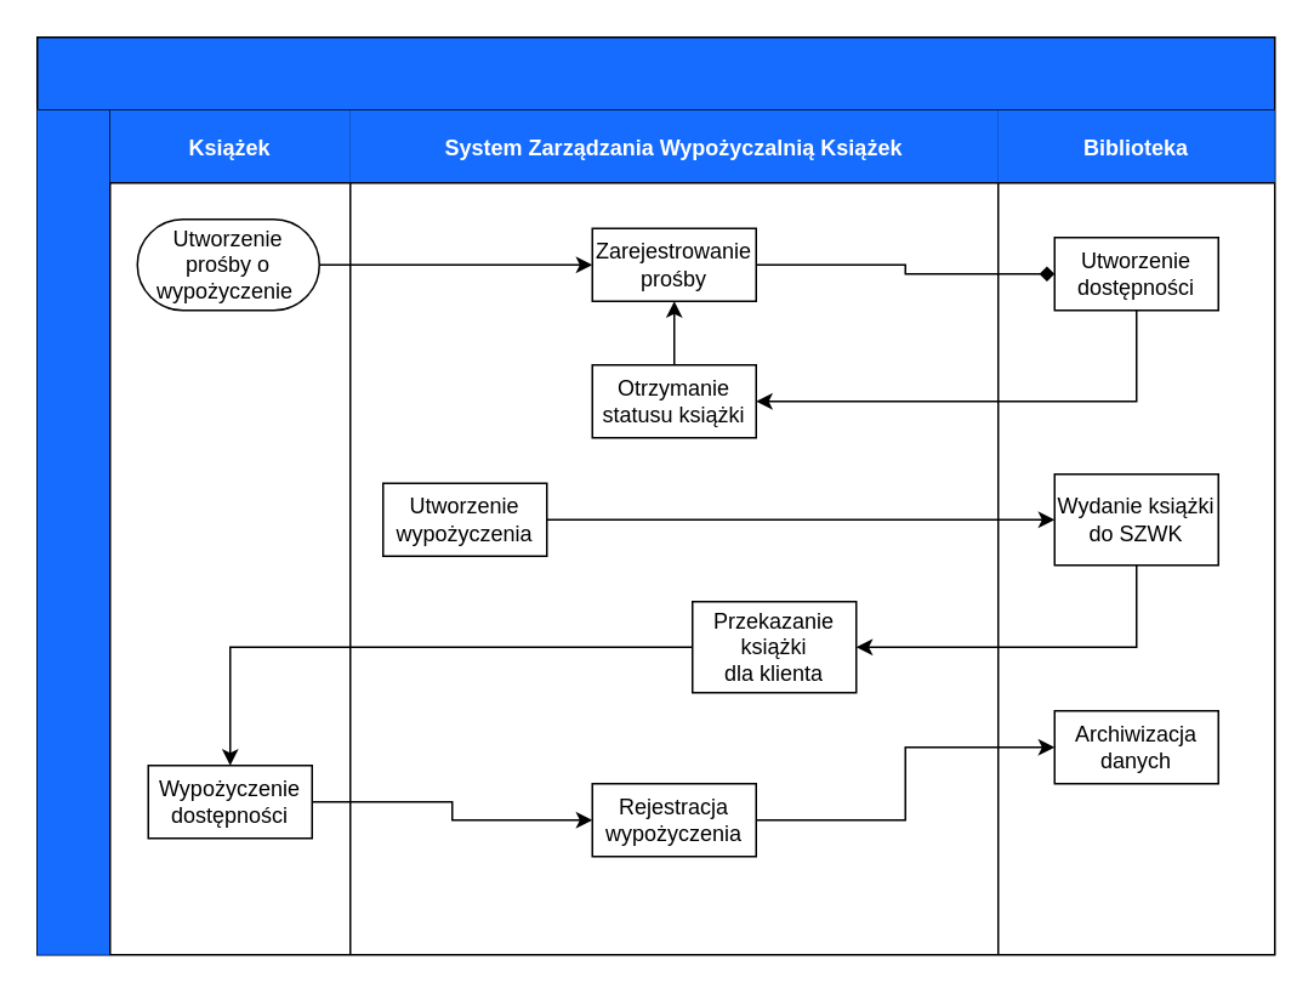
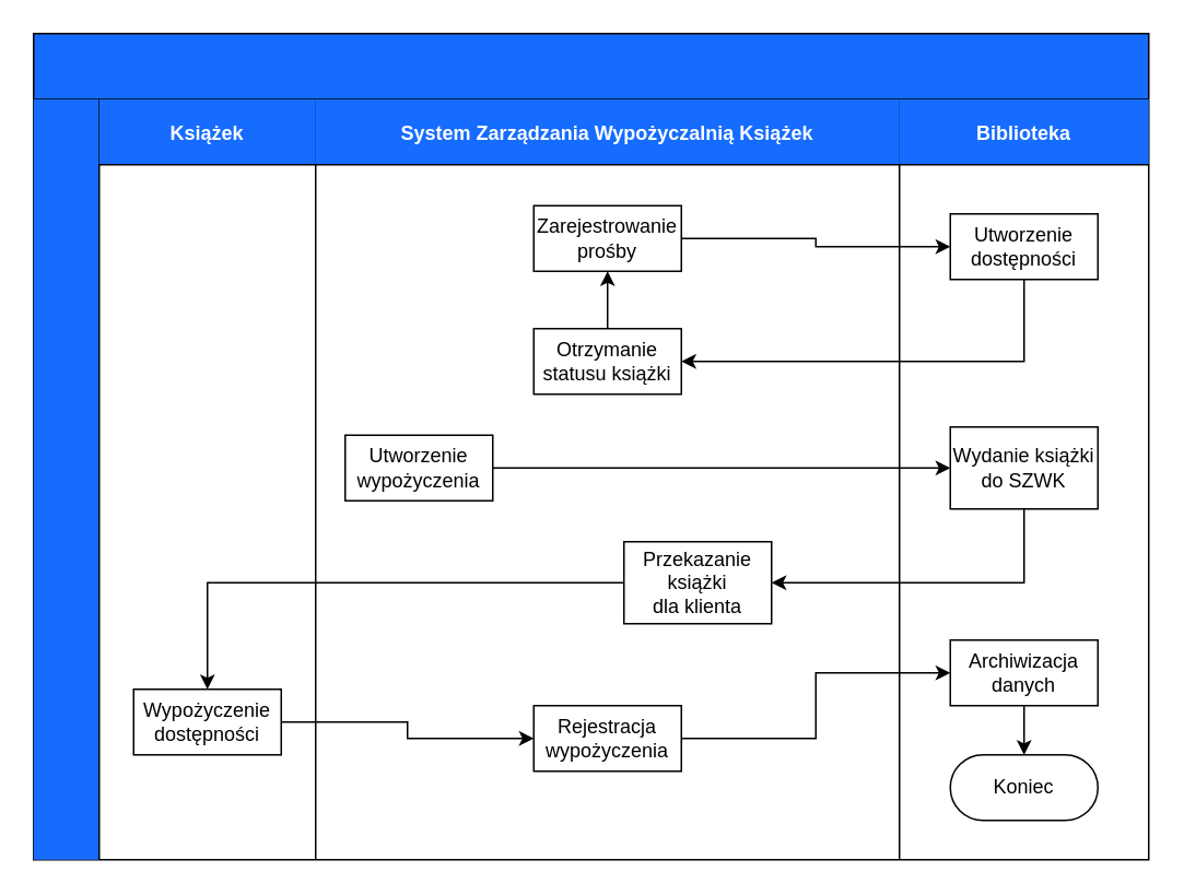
  <mxCell id="0" />
  <mxCell id="1" parent="0" />
  <mxCell id="2" value="" style="shape=table;childLayout=tableLayout;startSize=40;collapsible=0;recursiveResize=0;expand=0;fillColor=#166CFF;fontStyle=1" parent="1" vertex="1"><mxGeometry x="20" y="20" width="680" height="504" as="geometry" /></mxCell>
  <mxCell id="3" value="" style="shape=tableRow;horizontal=0;swimlaneHead=0;swimlaneBody=0;top=0;left=0;bottom=0;right=0;fillColor=#166CFF;points=[[0,0.5],[1,0.5]];portConstraint=eastwest;startSize=40;collapsible=0;recursiveResize=0;expand=0;fontStyle=1;" parent="2" vertex="1"><mxGeometry y="40" width="680" height="464" as="geometry" /></mxCell>
  <mxCell id="4" value="Książek" style="swimlane;swimlaneHead=0;swimlaneBody=0;connectable=0;fillColor=#166CFF;startSize=40;collapsible=0;recursiveResize=0;expand=0;fontStyle=1;fontColor=#FFFFFF;" parent="3" vertex="1"><mxGeometry x="40" width="132" height="464" as="geometry"><mxRectangle width="132" height="464" as="alternateBounds" /></mxGeometry></mxCell>
- <mxCell id="5" value="Utworzenie prośby o wypożyczenie&amp;nbsp;" style="rounded=1;whiteSpace=wrap;html=1;arcSize=50;" parent="4" vertex="1"><mxGeometry x="15" y="60" width="100" height="50" as="geometry" /></mxCell>
  <mxCell id="6" value="Wypożyczenie dostępności" style="rounded=0;whiteSpace=wrap;html=1;" vertex="1" parent="4"><mxGeometry x="21" y="360" width="90" height="40" as="geometry" /></mxCell>
  <mxCell id="7" value="System Zarządzania Wypożyczalnią Książek" style="swimlane;swimlaneHead=0;swimlaneBody=0;connectable=0;fillColor=#166CFF;startSize=40;collapsible=0;recursiveResize=0;expand=0;fontStyle=1;fontColor=#FFFFFF;" parent="3" vertex="1"><mxGeometry x="172" width="356" height="464" as="geometry"><mxRectangle width="356" height="464" as="alternateBounds" /></mxGeometry></mxCell>
  <mxCell id="8" value="Zarejestrowanie prośby" style="rounded=0;whiteSpace=wrap;html=1;" parent="7" vertex="1"><mxGeometry x="133" y="65" width="90" height="40" as="geometry" /></mxCell>
  <mxCell id="9" value="Otrzymanie statusu książki" style="rounded=0;whiteSpace=wrap;html=1;" parent="7" vertex="1"><mxGeometry x="133" y="140" width="90" height="40" as="geometry" /></mxCell>
  <mxCell id="10" value="Utworzenie wypożyczenia" style="rounded=0;whiteSpace=wrap;html=1;" vertex="1" parent="7"><mxGeometry x="18" y="205" width="90" height="40" as="geometry" /></mxCell>
  <mxCell id="11" style="edgeStyle=orthogonalEdgeStyle;rounded=0;orthogonalLoop=1;jettySize=auto;html=1;" edge="1" parent="7" source="9" target="8"><mxGeometry relative="1" as="geometry" /></mxCell>
  <mxCell id="12" value="Rejestracja wypożyczenia" style="rounded=0;whiteSpace=wrap;html=1;" vertex="1" parent="7"><mxGeometry x="133" y="370" width="90" height="40" as="geometry" /></mxCell>
  <mxCell id="13" value="Przekazanie książki dla&lt;span style=&quot;color: rgba(0, 0, 0, 0); font-family: monospace; font-size: 0px; text-align: start; text-wrap: nowrap;&quot;&gt;%3CmxGraphModel%3E%3Croot%3E%3CmxCell%20id%3D%220%22%2F%3E%3CmxCell%20id%3D%221%22%20parent%3D%220%22%2F%3E%3CmxCell%20id%3D%222%22%20value%3D%22Wypo%C5%BCyczenie%20ksi%C4%85%C5%BCki%22%20style%3D%22rounded%3D0%3BwhiteSpace%3Dwrap%3Bhtml%3D1%3B%22%20vertex%3D%221%22%20parent%3D%221%22%3E%3CmxGeometry%20x%3D%22181%22%20y%3D%22460%22%20width%3D%2290%22%20height%3D%2240%22%20as%3D%22geometry%22%2F%3E%3C%2FmxCell%3E%3C%2Froot%3E%3C%2FmxGraphModel%3E&lt;/span&gt;&amp;nbsp;klienta" style="rounded=0;whiteSpace=wrap;html=1;" vertex="1" parent="7"><mxGeometry x="188" y="270" width="90" height="50" as="geometry" /></mxCell>
  <mxCell id="14" value="Biblioteka" style="swimlane;swimlaneHead=0;swimlaneBody=0;connectable=0;fillColor=#166CFF;startSize=40;collapsible=0;recursiveResize=0;expand=0;fontStyle=1;fontColor=#FFFFFF;" parent="3" vertex="1"><mxGeometry x="528" width="152" height="464" as="geometry"><mxRectangle width="152" height="464" as="alternateBounds" /></mxGeometry></mxCell>
  <mxCell id="15" value="Utworzenie dostępności" style="rounded=0;whiteSpace=wrap;html=1;" parent="14" vertex="1"><mxGeometry x="31" y="70" width="90" height="40" as="geometry" /></mxCell>
  <mxCell id="16" value="Wydanie książki do SZWK&lt;span style=&quot;color: rgba(0, 0, 0, 0); font-family: monospace; font-size: 0px; text-align: start; text-wrap: nowrap;&quot;&gt;%3CmxGraphModel%3E%3Croot%3E%3CmxCell%20id%3D%220%22%2F%3E%3CmxCell%20id%3D%221%22%20parent%3D%220%22%2F%3E%3CmxCell%20id%3D%222%22%20value%3D%22Wypo%C5%BCyczenie%20ksi%C4%85%C5%BCki%22%20style%3D%22rounded%3D0%3BwhiteSpace%3Dwrap%3Bhtml%3D1%3B%22%20vertex%3D%221%22%20parent%3D%221%22%3E%3CmxGeometry%20x%3D%22181%22%20y%3D%22460%22%20width%3D%2290%22%20height%3D%2240%22%20as%3D%22geometry%22%2F%3E%3C%2FmxCell%3E%3C%2Froot%3E%3C%2FmxGraphModel%&lt;/span&gt;" style="rounded=0;whiteSpace=wrap;html=1;" vertex="1" parent="14"><mxGeometry x="31" y="200" width="90" height="50" as="geometry" /></mxCell>
+ <mxCell id="17" value="Koniec" style="rounded=1;whiteSpace=wrap;html=1;arcSize=50;" parent="14" vertex="1"><mxGeometry x="31" y="400" width="90" height="40" as="geometry" /></mxCell>
+ <mxCell id="18" style="edgeStyle=orthogonalEdgeStyle;rounded=0;orthogonalLoop=1;jettySize=auto;html=1;entryX=0.5;entryY=0;entryDx=0;entryDy=0;" edge="1" parent="14" source="19" target="17"><mxGeometry relative="1" as="geometry" /></mxCell>
  <mxCell id="19" value="Archiwizacja danych" style="rounded=0;whiteSpace=wrap;html=1;" vertex="1" parent="14"><mxGeometry x="31" y="330" width="90" height="40" as="geometry" /></mxCell>
- <mxCell id="20" style="edgeStyle=orthogonalEdgeStyle;rounded=0;orthogonalLoop=1;jettySize=auto;html=1;" parent="3" source="5" target="8" edge="1"><mxGeometry relative="1" as="geometry" /></mxCell>
- <mxCell id="21" style="edgeStyle=orthogonalEdgeStyle;rounded=0;orthogonalLoop=1;jettySize=auto;html=1;endArrow=diamond;" edge="1" parent="3" source="8" target="15"><mxGeometry relative="1" as="geometry" /></mxCell>
+ <mxCell id="21" style="edgeStyle=orthogonalEdgeStyle;rounded=0;orthogonalLoop=1;jettySize=auto;html=1;" edge="1" parent="3" source="8" target="15"><mxGeometry relative="1" as="geometry" /></mxCell>
  <mxCell id="22" style="edgeStyle=orthogonalEdgeStyle;rounded=0;orthogonalLoop=1;jettySize=auto;html=1;entryX=0;entryY=0.5;entryDx=0;entryDy=0;" edge="1" parent="3" source="10" target="16"><mxGeometry relative="1" as="geometry" /></mxCell>
  <mxCell id="23" style="edgeStyle=orthogonalEdgeStyle;rounded=0;orthogonalLoop=1;jettySize=auto;html=1;entryX=0;entryY=0.5;entryDx=0;entryDy=0;" edge="1" parent="3" source="6" target="12"><mxGeometry relative="1" as="geometry" /></mxCell>
  <mxCell id="24" style="edgeStyle=orthogonalEdgeStyle;rounded=0;orthogonalLoop=1;jettySize=auto;html=1;entryX=0.5;entryY=0;entryDx=0;entryDy=0;" edge="1" parent="3" source="13" target="6"><mxGeometry relative="1" as="geometry" /></mxCell>
  <mxCell id="25" style="edgeStyle=orthogonalEdgeStyle;rounded=0;orthogonalLoop=1;jettySize=auto;html=1;entryX=1;entryY=0.5;entryDx=0;entryDy=0;" edge="1" parent="3" source="15" target="9"><mxGeometry relative="1" as="geometry"><Array as="points"><mxPoint x="604" y="160" /></Array></mxGeometry></mxCell>
  <mxCell id="26" style="edgeStyle=orthogonalEdgeStyle;rounded=0;orthogonalLoop=1;jettySize=auto;html=1;entryX=1;entryY=0.5;entryDx=0;entryDy=0;" edge="1" parent="3" source="16" target="13"><mxGeometry relative="1" as="geometry"><Array as="points"><mxPoint x="604" y="295" /></Array></mxGeometry></mxCell>
  <mxCell id="27" style="edgeStyle=orthogonalEdgeStyle;rounded=0;orthogonalLoop=1;jettySize=auto;html=1;entryX=0;entryY=0.5;entryDx=0;entryDy=0;" edge="1" parent="3" source="12" target="19"><mxGeometry relative="1" as="geometry" /></mxCell>
